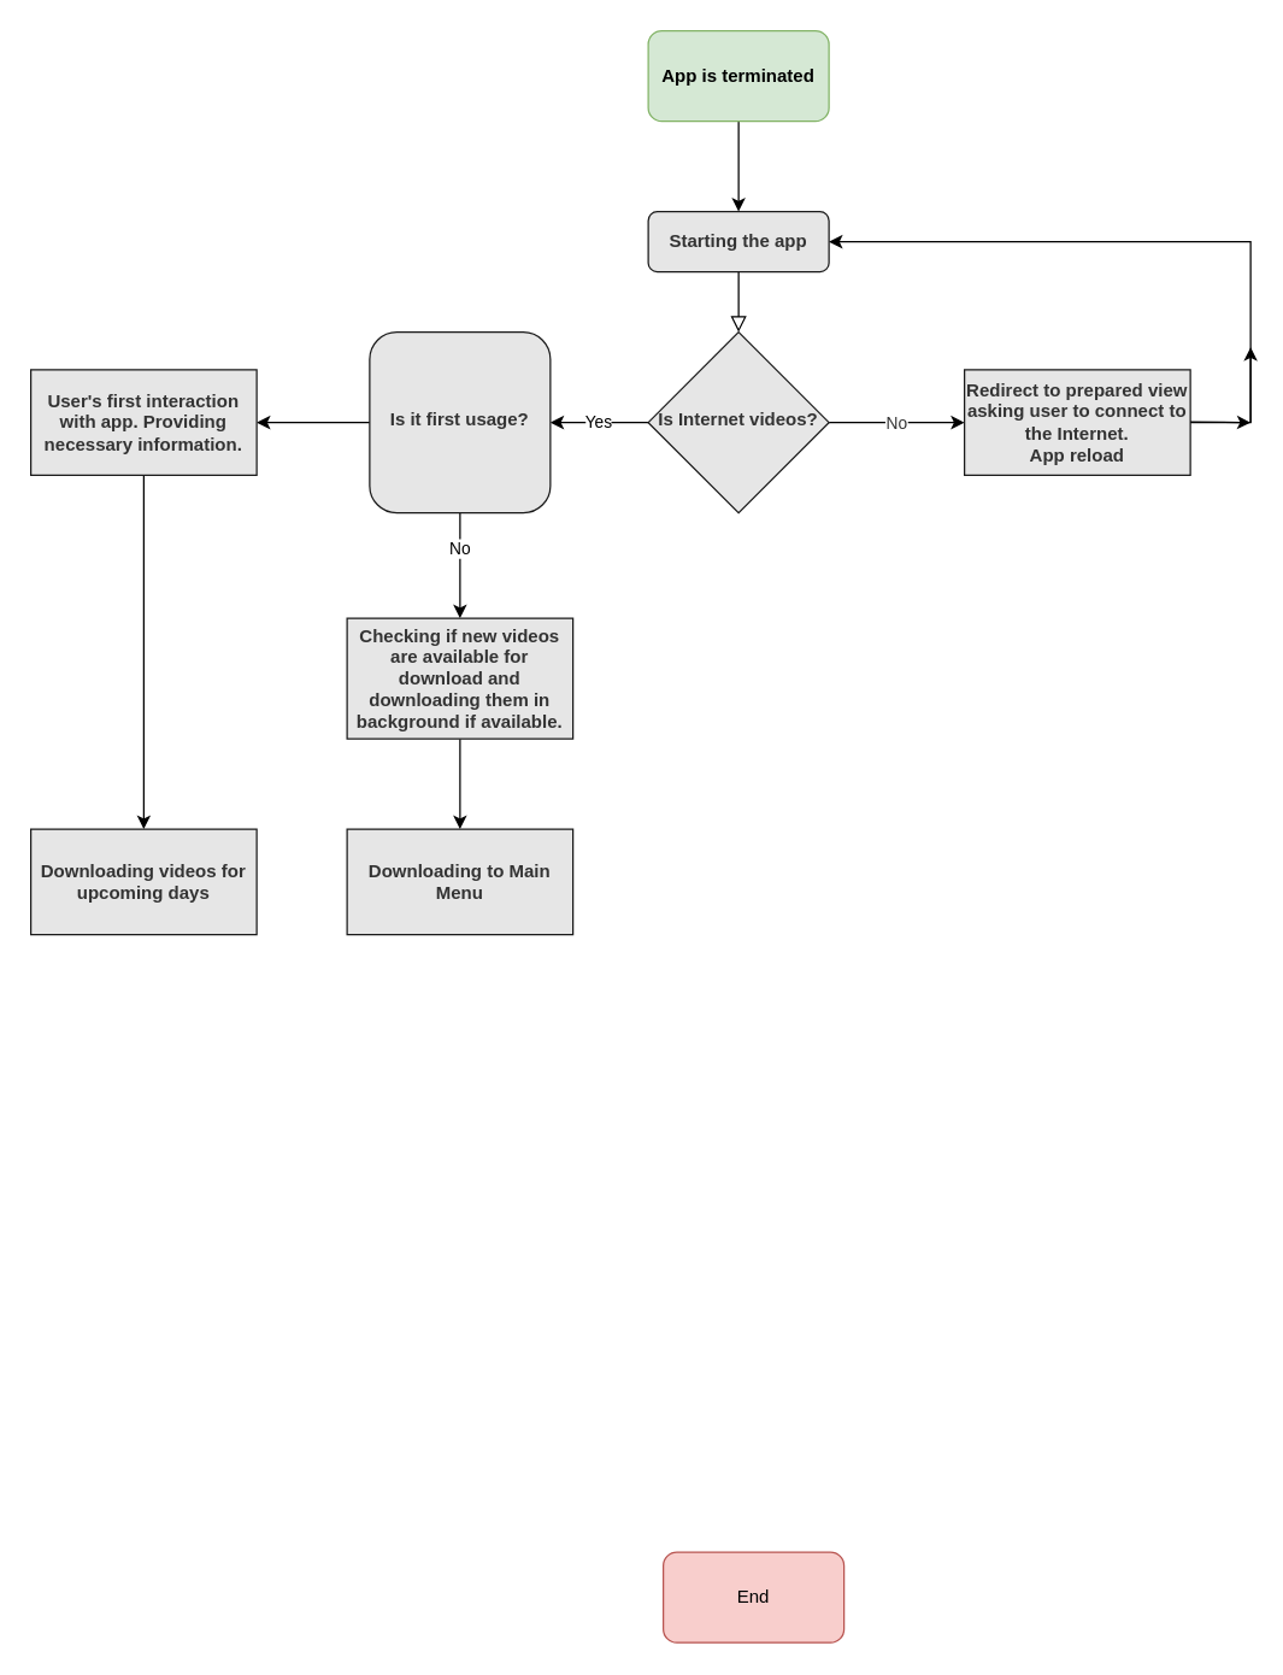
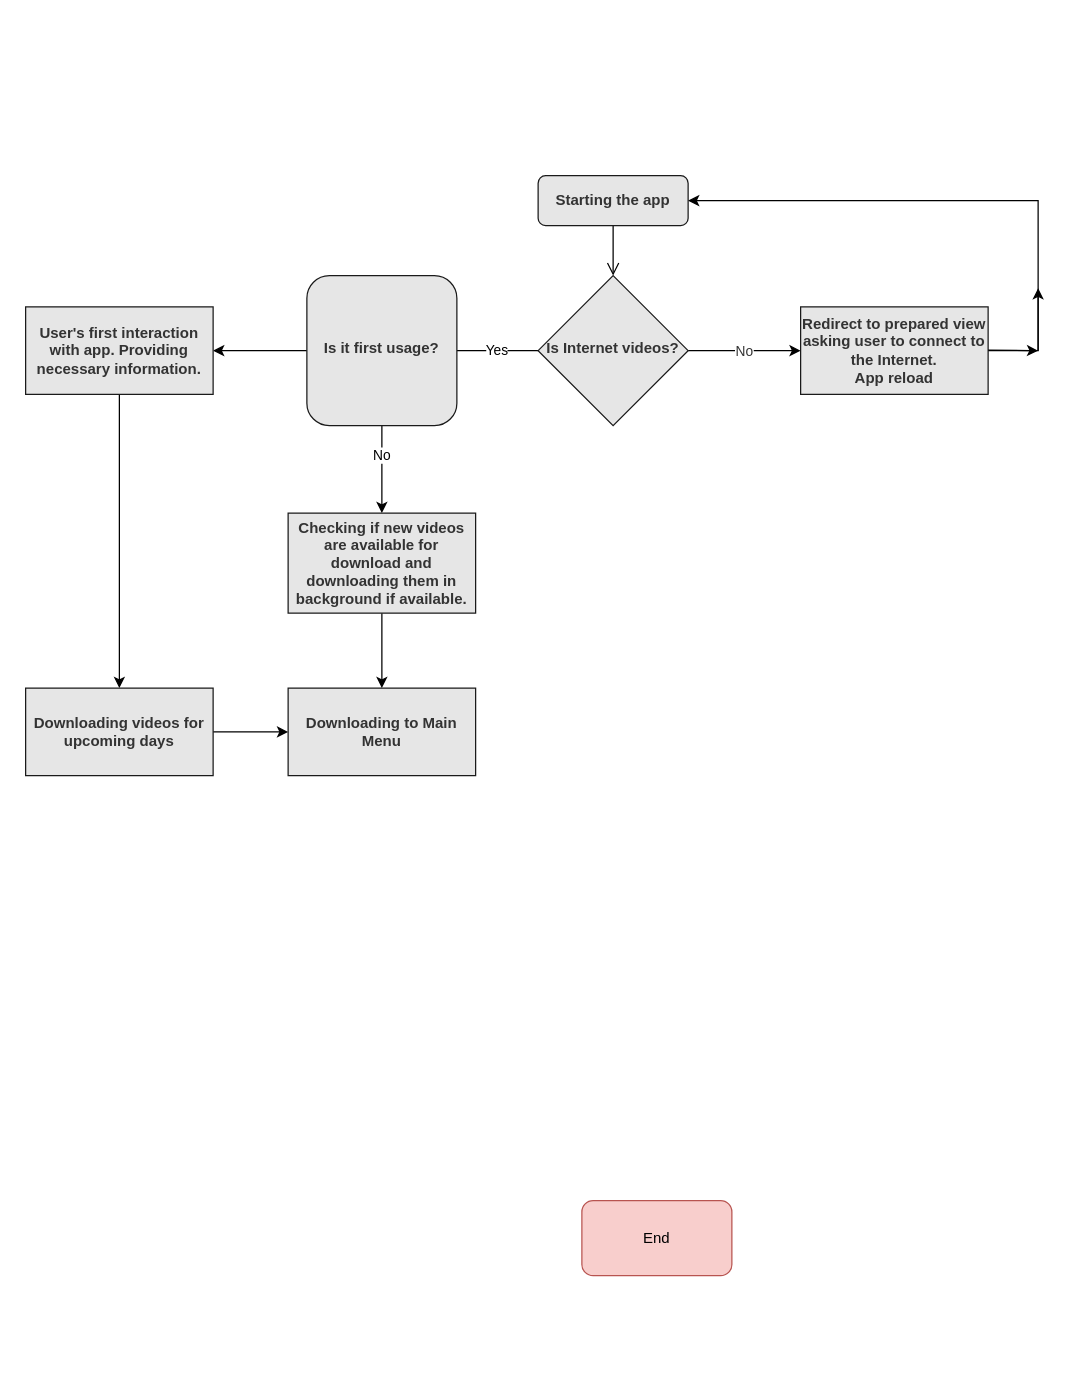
  <mxCell id="0" />
  <mxCell id="1" parent="0" />
- <mxCell id="2" value="" style="rounded=0;html=1;jettySize=auto;orthogonalLoop=1;fontSize=11;endArrow=block;endFill=0;endSize=8;strokeWidth=1;shadow=0;labelBackgroundColor=none;edgeStyle=orthogonalEdgeStyle;fontColor=#333333;" parent="1" source="3" target="7" edge="1"><mxGeometry relative="1" as="geometry" /></mxCell>
+ <mxCell id="2" value="" style="rounded=0;html=1;jettySize=auto;orthogonalLoop=1;fontSize=11;endArrow=open;endFill=0;endSize=8;strokeWidth=1;shadow=0;labelBackgroundColor=none;edgeStyle=orthogonalEdgeStyle;fontColor=#333333;" parent="1" source="3" target="7" edge="1"><mxGeometry relative="1" as="geometry" /></mxCell>
  <mxCell id="3" value="&lt;b&gt;Starting the app&lt;/b&gt;" style="rounded=1;whiteSpace=wrap;html=1;fontSize=12;glass=0;strokeWidth=1;shadow=0;fillColor=#E6E6E6;fontColor=#333333;strokeColor=#1A1A1A;" parent="1" vertex="1"><mxGeometry x="430" y="140" width="120" height="40" as="geometry" /></mxCell>
  <mxCell id="4" style="edgeStyle=orthogonalEdgeStyle;rounded=0;orthogonalLoop=1;jettySize=auto;html=1;exitX=1;exitY=0.5;exitDx=0;exitDy=0;entryX=0;entryY=0.5;entryDx=0;entryDy=0;fontColor=#333333;" parent="1" source="7" target="12" edge="1"><mxGeometry relative="1" as="geometry"><mxPoint x="690" y="280" as="targetPoint" /></mxGeometry></mxCell>
  <mxCell id="5" value="No" style="edgeLabel;html=1;align=center;verticalAlign=middle;resizable=0;points=[];fontColor=#333333;" parent="4" vertex="1" connectable="0"><mxGeometry x="0.224" y="-2" relative="1" as="geometry"><mxPoint x="-11" y="-2" as="offset" /></mxGeometry></mxCell>
- <mxCell id="6" value="Yes" style="edgeStyle=orthogonalEdgeStyle;rounded=0;orthogonalLoop=1;jettySize=auto;html=1;exitX=0;exitY=0.5;exitDx=0;exitDy=0;entryX=1;entryY=0.5;entryDx=0;entryDy=0;" edge="1" parent="1" source="7" target="19"><mxGeometry relative="1" as="geometry" /></mxCell>
+ <mxCell id="6" value="Yes" style="edgeStyle=orthogonalEdgeStyle;rounded=0;orthogonalLoop=1;jettySize=auto;html=1;exitX=0;exitY=0.5;exitDx=0;exitDy=0;entryX=1;entryY=0.5;entryDx=0;entryDy=0;endArrow=none;" edge="1" parent="1" source="7" target="19"><mxGeometry relative="1" as="geometry" /></mxCell>
  <mxCell id="7" value="&lt;b&gt;Is Internet videos?&lt;/b&gt;" style="rhombus;whiteSpace=wrap;html=1;shadow=0;fontFamily=Helvetica;fontSize=12;align=center;strokeWidth=1;spacing=6;spacingTop=-4;fillColor=#E6E6E6;fontColor=#333333;strokeColor=#1A1A1A;" parent="1" vertex="1"><mxGeometry x="430" y="220" width="120" height="120" as="geometry" /></mxCell>
- <mxCell id="8" style="edgeStyle=orthogonalEdgeStyle;rounded=0;orthogonalLoop=1;jettySize=auto;html=1;exitX=0.5;exitY=1;exitDx=0;exitDy=0;entryX=0.5;entryY=0;entryDx=0;entryDy=0;fontColor=#333333;" parent="1" source="9" target="3" edge="1"><mxGeometry relative="1" as="geometry" /></mxCell>
- <mxCell id="9" value="&lt;b&gt;App is terminated&lt;/b&gt;" style="rounded=1;whiteSpace=wrap;html=1;fillColor=#d5e8d4;strokeColor=#82b366;" parent="1" vertex="1"><mxGeometry x="430" width="120" height="60" as="geometry" y="20" /></mxCell>
- <mxCell id="10" value="End" style="rounded=1;whiteSpace=wrap;html=1;fillColor=#f8cecc;strokeColor=#b85450;" parent="1" vertex="1"><mxGeometry x="440" y="1030" width="120" height="60" as="geometry" /></mxCell>
+ <mxCell id="10" value="End" style="rounded=1;whiteSpace=wrap;html=1;fillColor=#f8cecc;strokeColor=#b85450;" parent="1" vertex="1"><mxGeometry x="465" y="960" width="120" height="60" as="geometry" /></mxCell>
  <mxCell id="11" style="edgeStyle=orthogonalEdgeStyle;rounded=0;orthogonalLoop=1;jettySize=auto;html=1;exitX=1;exitY=0.5;exitDx=0;exitDy=0;entryX=1;entryY=0.5;entryDx=0;entryDy=0;" parent="1" source="12" target="3" edge="1"><mxGeometry relative="1" as="geometry"><Array as="points"><mxPoint x="830" y="280" /><mxPoint x="830" y="160" /></Array></mxGeometry></mxCell>
  <mxCell id="12" value="&lt;b&gt;Redirect to prepared view asking user to connect to the Internet.&lt;br&gt;App reload&lt;br&gt;&lt;/b&gt;" style="rounded=0;whiteSpace=wrap;html=1;fillColor=#E6E6E6;fontColor=#333333;strokeColor=#1A1A1A;" parent="1" vertex="1"><mxGeometry x="640" y="245" width="150" height="70" as="geometry" /></mxCell>
  <mxCell id="13" value="" style="endArrow=classic;html=1;" parent="1" edge="1"><mxGeometry width="50" height="50" relative="1" as="geometry"><mxPoint x="790" y="279.5" as="sourcePoint" /><mxPoint x="830" y="280" as="targetPoint" /></mxGeometry></mxCell>
  <mxCell id="14" value="" style="endArrow=classic;html=1;" parent="1" edge="1"><mxGeometry width="50" height="50" relative="1" as="geometry"><mxPoint x="830" y="280" as="sourcePoint" /><mxPoint x="830" y="230" as="targetPoint" /></mxGeometry></mxCell>
  <mxCell id="15" value="&lt;b&gt;Downloading to Main Menu&lt;br&gt;&lt;/b&gt;" style="rounded=0;whiteSpace=wrap;html=1;fillColor=#E6E6E6;fontColor=#333333;strokeColor=#1A1A1A;" parent="1" vertex="1"><mxGeometry x="230" y="550" width="150" height="70" as="geometry" /></mxCell>
  <mxCell id="16" style="edgeStyle=orthogonalEdgeStyle;rounded=0;orthogonalLoop=1;jettySize=auto;html=1;exitX=0.5;exitY=1;exitDx=0;exitDy=0;entryX=0.5;entryY=0;entryDx=0;entryDy=0;" edge="1" parent="1" source="19" target="25"><mxGeometry relative="1" as="geometry" /></mxCell>
  <mxCell id="17" value="No" style="edgeLabel;html=1;align=center;verticalAlign=middle;resizable=0;points=[];" vertex="1" connectable="0" parent="16"><mxGeometry x="-0.345" y="-1" relative="1" as="geometry"><mxPoint as="offset" /></mxGeometry></mxCell>
  <mxCell id="18" style="edgeStyle=orthogonalEdgeStyle;rounded=0;orthogonalLoop=1;jettySize=auto;html=1;exitX=0;exitY=0.5;exitDx=0;exitDy=0;" edge="1" parent="1" source="19" target="21"><mxGeometry relative="1" as="geometry" /></mxCell>
  <mxCell id="19" value="&lt;b&gt;Is it first usage?&lt;/b&gt;" style="whiteSpace=wrap;html=1;shadow=0;fontFamily=Helvetica;fontSize=12;align=center;strokeWidth=1;spacing=6;spacingTop=-4;fillColor=#E6E6E6;fontColor=#333333;strokeColor=#1A1A1A;rounded=1;" vertex="1" parent="1"><mxGeometry x="245" y="220" width="120" height="120" as="geometry" /></mxCell>
  <mxCell id="20" style="edgeStyle=orthogonalEdgeStyle;rounded=0;orthogonalLoop=1;jettySize=auto;html=1;exitX=0.5;exitY=1;exitDx=0;exitDy=0;entryX=0.5;entryY=0;entryDx=0;entryDy=0;" edge="1" parent="1" source="21" target="23"><mxGeometry relative="1" as="geometry" /></mxCell>
  <mxCell id="21" value="&lt;b&gt;User's first interaction with app. Providing necessary information.&lt;br&gt;&lt;/b&gt;" style="rounded=0;whiteSpace=wrap;html=1;fillColor=#E6E6E6;fontColor=#333333;strokeColor=#1A1A1A;" vertex="1" parent="1"><mxGeometry y="245" width="150" height="70" as="geometry" x="20" /></mxCell>
+ <mxCell id="22" style="edgeStyle=orthogonalEdgeStyle;rounded=0;orthogonalLoop=1;jettySize=auto;html=1;exitX=1;exitY=0.5;exitDx=0;exitDy=0;entryX=0;entryY=0.5;entryDx=0;entryDy=0;" edge="1" parent="1" source="23" target="15"><mxGeometry relative="1" as="geometry" /></mxCell>
  <mxCell id="23" value="&lt;b&gt;Downloading videos for upcoming days&lt;br&gt;&lt;/b&gt;" style="rounded=0;whiteSpace=wrap;html=1;fillColor=#E6E6E6;fontColor=#333333;strokeColor=#1A1A1A;" vertex="1" parent="1"><mxGeometry y="550" width="150" height="70" as="geometry" x="20" /></mxCell>
  <mxCell id="24" style="edgeStyle=orthogonalEdgeStyle;rounded=0;orthogonalLoop=1;jettySize=auto;html=1;exitX=0.5;exitY=1;exitDx=0;exitDy=0;entryX=0.5;entryY=0;entryDx=0;entryDy=0;" edge="1" parent="1" source="25" target="15"><mxGeometry relative="1" as="geometry" /></mxCell>
  <mxCell id="25" value="&lt;b&gt;Checking if new videos are available for download and downloading them in background if available.&lt;br&gt;&lt;/b&gt;" style="rounded=0;whiteSpace=wrap;html=1;fillColor=#E6E6E6;fontColor=#333333;strokeColor=#1A1A1A;" vertex="1" parent="1"><mxGeometry x="230" y="410" width="150" height="80" as="geometry" /></mxCell>
